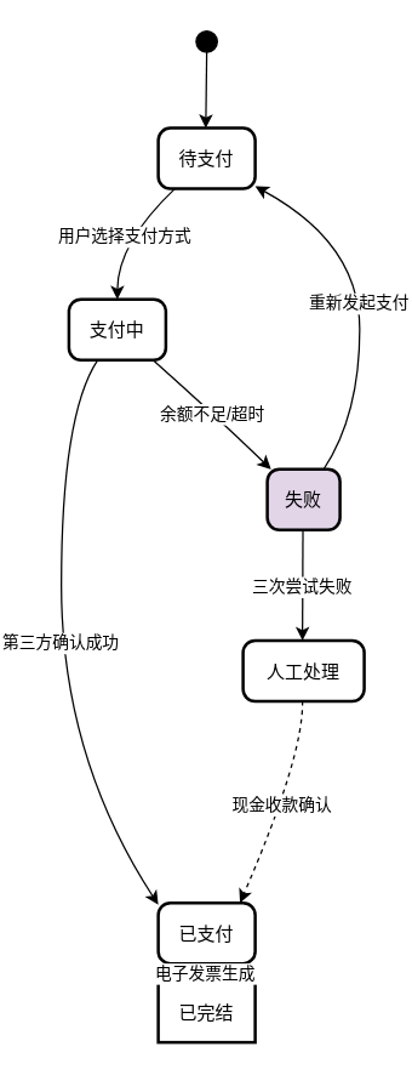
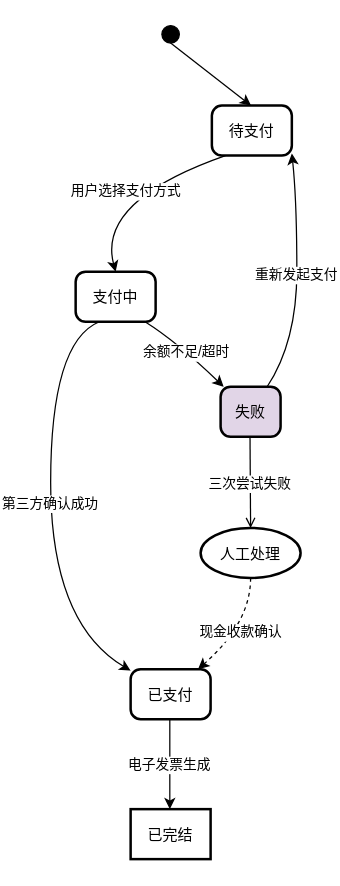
  <mxCell id="0" />
  <mxCell id="1" parent="0" />
  <mxCell id="2" value="" style="ellipse;fillColor=strokeColor;" vertex="1" parent="1"><mxGeometry x="109" y="20" width="14" height="14" as="geometry" /></mxCell>
- <mxCell id="3" value="待支付" style="rounded=1;arcSize=20;strokeWidth=2" vertex="1" parent="1"><mxGeometry x="84" y="84" width="64" height="40" as="geometry" /></mxCell>
- <mxCell id="4" value="支付中" style="rounded=1;arcSize=20;strokeWidth=2" vertex="1" parent="1"><mxGeometry x="25" y="197" width="64" height="40" as="geometry" /></mxCell>
- <mxCell id="5" value="已支付" style="rounded=1;arcSize=20;strokeWidth=2" vertex="1" parent="1"><mxGeometry x="84" y="595" width="64" height="40" as="geometry" /></mxCell>
+ <mxCell id="3" value="待支付" style="rounded=1;arcSize=20;strokeWidth=2" vertex="1" parent="1"><mxGeometry x="149" y="84" width="64" height="40" as="geometry" /></mxCell>
+ <mxCell id="4" value="支付中" style="rounded=1;arcSize=20;strokeWidth=2" vertex="1" parent="1"><mxGeometry x="40" y="217" width="64" height="40" as="geometry" /></mxCell>
+ <mxCell id="5" value="已支付" style="rounded=1;arcSize=20;strokeWidth=2" vertex="1" parent="1"><mxGeometry x="84" y="535" width="64" height="40" as="geometry" /></mxCell>
  <mxCell id="6" value="已完结" style="arcSize=20;strokeWidth=2;rounded=0;" vertex="1" parent="1"><mxGeometry x="84" y="647" width="64" height="40" as="geometry" /></mxCell>
  <mxCell id="7" value="失败" style="rounded=1;arcSize=20;strokeWidth=2;fillColor=#e1d5e7;" vertex="1" parent="1"><mxGeometry x="156" y="309" width="48" height="40" as="geometry" /></mxCell>
- <mxCell id="8" value="人工处理" style="rounded=1;arcSize=20;strokeWidth=2" vertex="1" parent="1"><mxGeometry x="140" y="422" width="80" height="40" as="geometry" /></mxCell>
+ <mxCell id="8" value="人工处理" style="ellipse;arcSize=20;strokeWidth=2;" vertex="1" parent="1"><mxGeometry x="140" y="422" width="80" height="40" as="geometry" /></mxCell>
  <mxCell id="9" value="" style="curved=1;startArrow=none;;exitX=0.47;exitY=1;entryX=0.49;entryY=0;rounded=0;" edge="1" parent="1" source="2" target="3"><mxGeometry relative="1" as="geometry"><Array as="points" /></mxGeometry></mxCell>
  <mxCell id="10" value="用户选择支付方式" style="curved=1;startArrow=none;;exitX=0.17;exitY=1;entryX=0.5;entryY=-0.01;rounded=0;" edge="1" parent="1" source="3" target="4"><mxGeometry relative="1" as="geometry"><Array as="points"><mxPoint x="57" y="160" /></Array></mxGeometry></mxCell>
  <mxCell id="11" value="第三方确认成功" style="curved=1;startArrow=none;;exitX=0.3;exitY=0.99;entryX=-0.01;entryY=0.02;rounded=0;" edge="1" parent="1" source="4" target="5"><mxGeometry relative="1" as="geometry"><Array as="points"><mxPoint x="20" y="273" /><mxPoint x="20" y="498" /></Array></mxGeometry></mxCell>
  <mxCell id="12" value="电子发票生成" style="curved=1;startArrow=none;;exitX=0.49;exitY=0.99;entryX=0.49;entryY=0.01;rounded=0;" edge="1" parent="1" source="5" target="6"><mxGeometry relative="1" as="geometry"><Array as="points" /></mxGeometry></mxCell>
  <mxCell id="13" value="余额不足/超时" style="curved=1;startArrow=none;;exitX=0.86;exitY=0.99;entryX=0.06;entryY=0.01;rounded=0;" edge="1" parent="1" source="4" target="7"><mxGeometry relative="1" as="geometry"><Array as="points"><mxPoint x="121" y="273" /></Array></mxGeometry></mxCell>
  <mxCell id="14" value="重新发起支付" style="curved=1;startArrow=none;;exitX=0.77;exitY=0.01;entryX=0.99;entryY=0.95;rounded=0;" edge="1" parent="1" source="7" target="3"><mxGeometry relative="1" as="geometry"><Array as="points"><mxPoint x="217" y="273" /><mxPoint x="217" y="160" /></Array></mxGeometry></mxCell>
- <mxCell id="15" value="三次尝试失败" style="curved=1;startArrow=none;;exitX=0.49;exitY=1.01;entryX=0.49;entryY=0;rounded=0;" edge="1" parent="1" source="7" target="8"><mxGeometry relative="1" as="geometry"><Array as="points" /></mxGeometry></mxCell>
+ <mxCell id="15" value="三次尝试失败" style="curved=1;startArrow=none;exitX=0.49;exitY=1.01;entryX=0.49;entryY=0;rounded=0;endArrow=open;" edge="1" parent="1" source="7" target="8"><mxGeometry relative="1" as="geometry"><Array as="points" /></mxGeometry></mxCell>
  <mxCell id="16" value="现金收款确认" style="curved=1;startArrow=none;exitX=0.49;exitY=1;entryX=0.85;entryY=-0.01;rounded=0;dashed=1;" edge="1" parent="1" source="8" target="5"><mxGeometry relative="1" as="geometry"><Array as="points"><mxPoint x="180" y="498" /></Array></mxGeometry></mxCell>
